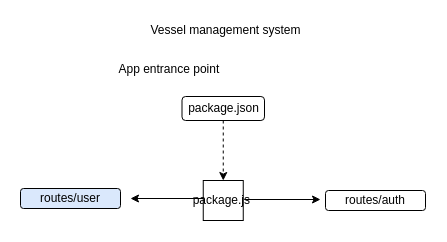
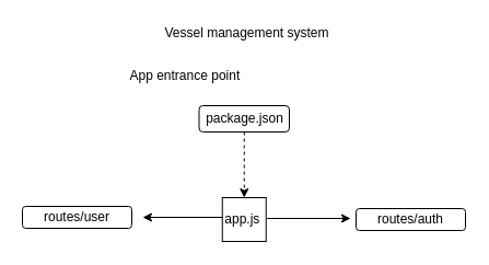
  <mxCell id="0" />
  <mxCell id="1" parent="0" />
  <mxCell id="2" value="" style="edgeStyle=none;html=1;exitX=0.5;exitY=1;exitDx=0;exitDy=0;entryX=0.5;entryY=0;entryDx=0;entryDy=0;dashed=1;" edge="1" parent="1" source="6" target="3"><mxGeometry relative="1" as="geometry"><mxPoint x="223" y="130" as="sourcePoint" /><mxPoint x="223" y="170" as="targetPoint" /></mxGeometry></mxCell>
- <mxCell id="3" value="package.js&amp;nbsp;" style="whiteSpace=wrap;html=1;aspect=fixed;" vertex="1" parent="1"><mxGeometry x="202.75" y="180" width="40" height="40" as="geometry" /></mxCell>
+ <mxCell id="3" value="app.js&amp;nbsp;" style="whiteSpace=wrap;html=1;aspect=fixed;" vertex="1" parent="1"><mxGeometry x="202.75" y="180" width="40" height="40" as="geometry" /></mxCell>
  <mxCell id="4" value="Vessel management system" style="text;html=1;align=center;verticalAlign=middle;resizable=0;points=[];autosize=1;strokeColor=none;" vertex="1" parent="1"><mxGeometry x="140" y="20" width="170" height="20" as="geometry" /></mxCell>
  <mxCell id="5" value="App entrance point" style="text;strokeColor=none;fillColor=none;align=left;verticalAlign=top;spacingLeft=4;spacingRight=4;overflow=hidden;rotatable=0;points=[[0,0.5],[1,0.5]];portConstraint=eastwest;" vertex="1" parent="1"><mxGeometry x="112.5" y="55" width="115" height="26" as="geometry" /></mxCell>
  <mxCell id="6" value="package.json" style="rounded=1;whiteSpace=wrap;html=1;" vertex="1" parent="1"><mxGeometry x="181.5" y="96" width="82.5" height="24" as="geometry" /></mxCell>
  <mxCell id="7" value="" style="edgeStyle=none;html=1;" edge="1" parent="1"><mxGeometry relative="1" as="geometry"><mxPoint x="203" y="198" as="sourcePoint" /><mxPoint x="130" y="198" as="targetPoint" /></mxGeometry></mxCell>
- <mxCell id="8" value="routes/user" style="rounded=1;whiteSpace=wrap;html=1;fillColor=#dae8fc;" vertex="1" parent="1"><mxGeometry x="20" y="188" width="100" height="20" as="geometry" /></mxCell>
+ <mxCell id="8" value="routes/user" style="rounded=1;whiteSpace=wrap;html=1;" vertex="1" parent="1"><mxGeometry x="20" y="188" width="100" height="20" as="geometry" /></mxCell>
  <mxCell id="9" value="" style="edgeStyle=none;html=1;" edge="1" parent="1"><mxGeometry relative="1" as="geometry"><mxPoint x="243.75" y="199" as="sourcePoint" /><mxPoint x="320" y="199" as="targetPoint" /></mxGeometry></mxCell>
  <mxCell id="10" value="routes/auth" style="rounded=1;whiteSpace=wrap;html=1;" vertex="1" parent="1"><mxGeometry x="325" y="190" width="100" height="20" as="geometry" /></mxCell>
